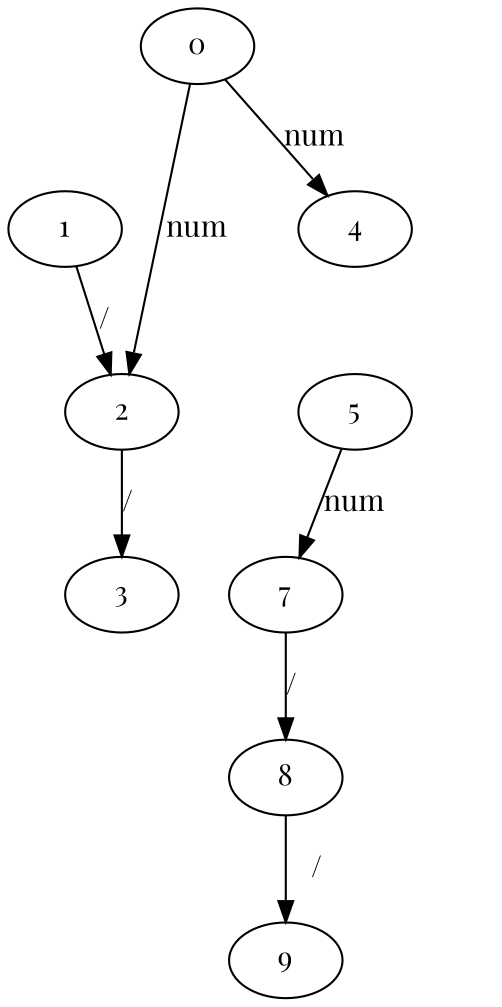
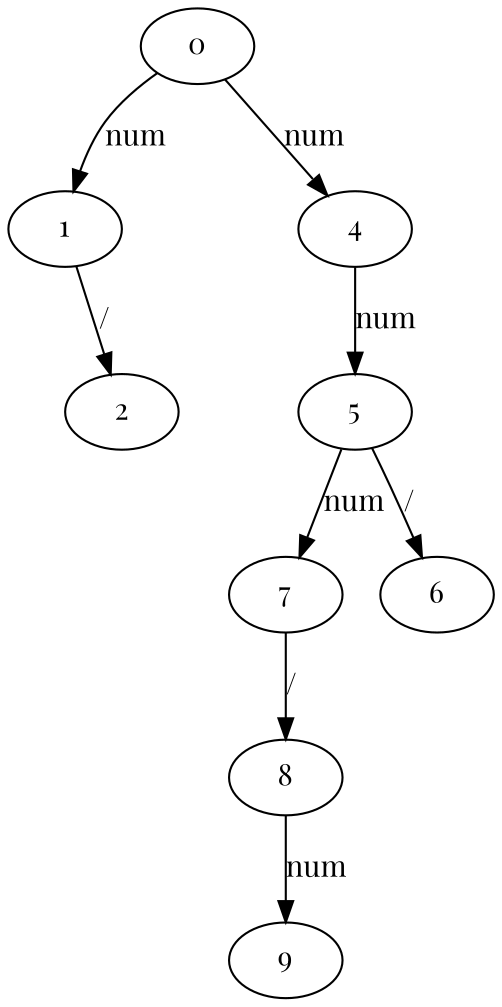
  digraph {
    fontname="Playfair Display"
    rankdir=TB
    node [fontname="Playfair Display"]
    edge [fontname="Playfair Display"]
    0
    1
    4
    2
-   3
    5
+   6
    7
    8
    9
-   0 -> 2 [label=num]
+   0 -> 1 [label=num]
    0 -> 4 [label=num]
    1 -> 2 [label="/"]
-   2 -> 3 [label="/"]
+   4 -> 5 [label=num]
+   5 -> 6 [label="/"]
    5 -> 7 [label=num]
    7 -> 8 [label="/"]
-   8 -> 9 [label="/"]
+   8 -> 9 [label=num]
  }
